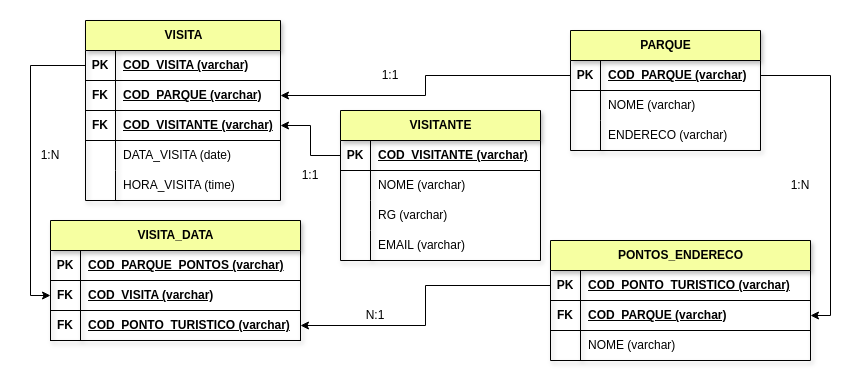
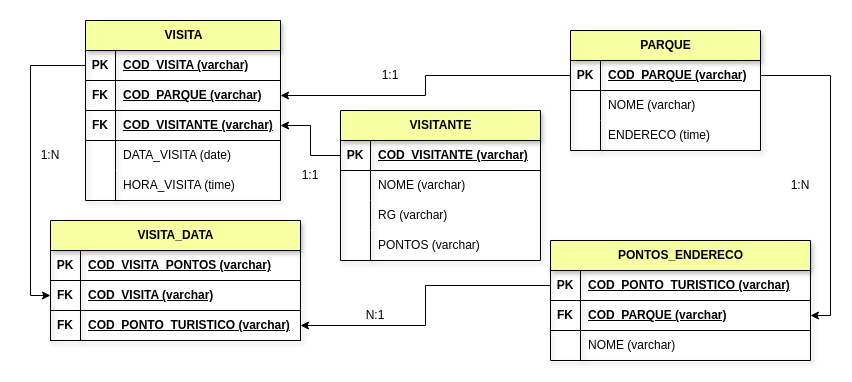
  <mxCell id="0" />
  <mxCell id="1" parent="0" />
  <mxCell id="2" value="VISITA" style="shape=table;startSize=30;container=1;collapsible=1;childLayout=tableLayout;fixedRows=1;rowLines=0;fontStyle=1;align=center;resizeLast=1;html=1;fillColor=#F6FFA1;shadow=1;" vertex="1" parent="1"><mxGeometry x="85" y="20" width="195.0" height="180" as="geometry" /></mxCell>
  <mxCell id="3" value="" style="shape=tableRow;horizontal=0;startSize=0;swimlaneHead=0;swimlaneBody=0;fillColor=none;collapsible=0;dropTarget=0;points=[[0,0.5],[1,0.5]];portConstraint=eastwest;top=0;left=0;right=0;bottom=1;" vertex="1" parent="2"><mxGeometry y="30" width="195.0" height="30" as="geometry" /></mxCell>
  <mxCell id="4" value="PK" style="shape=partialRectangle;connectable=0;fillColor=none;top=0;left=0;bottom=0;right=0;fontStyle=1;overflow=hidden;whiteSpace=wrap;html=1;" vertex="1" parent="3"><mxGeometry width="30" height="30" as="geometry"><mxRectangle width="30" height="30" as="alternateBounds" /></mxGeometry></mxCell>
  <mxCell id="5" value="COD_VISITA (varchar)" style="shape=partialRectangle;connectable=0;fillColor=none;top=0;left=0;bottom=0;right=0;align=left;spacingLeft=6;fontStyle=5;overflow=hidden;whiteSpace=wrap;html=1;" vertex="1" parent="3"><mxGeometry x="30" width="165.0" height="30" as="geometry"><mxRectangle width="165.0" height="30" as="alternateBounds" /></mxGeometry></mxCell>
  <mxCell id="6" value="" style="shape=tableRow;horizontal=0;startSize=0;swimlaneHead=0;swimlaneBody=0;fillColor=none;collapsible=0;dropTarget=0;points=[[0,0.5],[1,0.5]];portConstraint=eastwest;top=0;left=0;right=0;bottom=1;" vertex="1" parent="2"><mxGeometry y="60" width="195.0" height="30" as="geometry" /></mxCell>
  <mxCell id="7" value="FK" style="shape=partialRectangle;connectable=0;fillColor=none;top=0;left=0;bottom=0;right=0;fontStyle=1;overflow=hidden;whiteSpace=wrap;html=1;" vertex="1" parent="6"><mxGeometry width="30" height="30" as="geometry"><mxRectangle width="30" height="30" as="alternateBounds" /></mxGeometry></mxCell>
  <mxCell id="8" value="COD_PARQUE (varchar)" style="shape=partialRectangle;connectable=0;fillColor=none;top=0;left=0;bottom=0;right=0;align=left;spacingLeft=6;fontStyle=5;overflow=hidden;whiteSpace=wrap;html=1;" vertex="1" parent="6"><mxGeometry x="30" width="165.0" height="30" as="geometry"><mxRectangle width="165.0" height="30" as="alternateBounds" /></mxGeometry></mxCell>
  <mxCell id="9" value="" style="shape=tableRow;horizontal=0;startSize=0;swimlaneHead=0;swimlaneBody=0;fillColor=none;collapsible=0;dropTarget=0;points=[[0,0.5],[1,0.5]];portConstraint=eastwest;top=0;left=0;right=0;bottom=1;" vertex="1" parent="2"><mxGeometry y="90" width="195.0" height="30" as="geometry" /></mxCell>
  <mxCell id="10" value="FK" style="shape=partialRectangle;connectable=0;fillColor=none;top=0;left=0;bottom=0;right=0;fontStyle=1;overflow=hidden;whiteSpace=wrap;html=1;" vertex="1" parent="9"><mxGeometry width="30" height="30" as="geometry"><mxRectangle width="30" height="30" as="alternateBounds" /></mxGeometry></mxCell>
  <mxCell id="11" value="COD_VISITANTE (varchar)" style="shape=partialRectangle;connectable=0;fillColor=none;top=0;left=0;bottom=0;right=0;align=left;spacingLeft=6;fontStyle=5;overflow=hidden;whiteSpace=wrap;html=1;" vertex="1" parent="9"><mxGeometry x="30" width="165.0" height="30" as="geometry"><mxRectangle width="165.0" height="30" as="alternateBounds" /></mxGeometry></mxCell>
  <mxCell id="12" value="" style="shape=tableRow;horizontal=0;startSize=0;swimlaneHead=0;swimlaneBody=0;fillColor=none;collapsible=0;dropTarget=0;points=[[0,0.5],[1,0.5]];portConstraint=eastwest;top=0;left=0;right=0;bottom=0;" vertex="1" parent="2"><mxGeometry y="120" width="195.0" height="30" as="geometry" /></mxCell>
  <mxCell id="13" value="" style="shape=partialRectangle;connectable=0;fillColor=none;top=0;left=0;bottom=0;right=0;editable=1;overflow=hidden;whiteSpace=wrap;html=1;" vertex="1" parent="12"><mxGeometry width="30" height="30" as="geometry"><mxRectangle width="30" height="30" as="alternateBounds" /></mxGeometry></mxCell>
  <mxCell id="14" value="DATA_VISITA (date)" style="shape=partialRectangle;connectable=0;fillColor=none;top=0;left=0;bottom=0;right=0;align=left;spacingLeft=6;overflow=hidden;whiteSpace=wrap;html=1;" vertex="1" parent="12"><mxGeometry x="30" width="165.0" height="30" as="geometry"><mxRectangle width="165.0" height="30" as="alternateBounds" /></mxGeometry></mxCell>
  <mxCell id="15" value="" style="shape=tableRow;horizontal=0;startSize=0;swimlaneHead=0;swimlaneBody=0;fillColor=none;collapsible=0;dropTarget=0;points=[[0,0.5],[1,0.5]];portConstraint=eastwest;top=0;left=0;right=0;bottom=0;" vertex="1" parent="2"><mxGeometry y="150" width="195.0" height="30" as="geometry" /></mxCell>
  <mxCell id="16" value="" style="shape=partialRectangle;connectable=0;fillColor=none;top=0;left=0;bottom=0;right=0;editable=1;overflow=hidden;whiteSpace=wrap;html=1;" vertex="1" parent="15"><mxGeometry width="30" height="30" as="geometry"><mxRectangle width="30" height="30" as="alternateBounds" /></mxGeometry></mxCell>
  <mxCell id="17" value="HORA_VISITA (time)" style="shape=partialRectangle;connectable=0;fillColor=none;top=0;left=0;bottom=0;right=0;align=left;spacingLeft=6;overflow=hidden;whiteSpace=wrap;html=1;" vertex="1" parent="15"><mxGeometry x="30" width="165.0" height="30" as="geometry"><mxRectangle width="165.0" height="30" as="alternateBounds" /></mxGeometry></mxCell>
  <mxCell id="18" value="VISITANTE" style="shape=table;startSize=30;container=1;collapsible=1;childLayout=tableLayout;fixedRows=1;rowLines=0;fontStyle=1;align=center;resizeLast=1;html=1;fillColor=#F6FFA1;shadow=1;" vertex="1" parent="1"><mxGeometry x="340" y="110" width="200" height="150" as="geometry" /></mxCell>
  <mxCell id="19" value="" style="shape=tableRow;horizontal=0;startSize=0;swimlaneHead=0;swimlaneBody=0;fillColor=none;collapsible=0;dropTarget=0;points=[[0,0.5],[1,0.5]];portConstraint=eastwest;top=0;left=0;right=0;bottom=1;" vertex="1" parent="18"><mxGeometry y="30" width="200" height="30" as="geometry" /></mxCell>
  <mxCell id="20" value="PK" style="shape=partialRectangle;connectable=0;fillColor=none;top=0;left=0;bottom=0;right=0;fontStyle=1;overflow=hidden;whiteSpace=wrap;html=1;" vertex="1" parent="19"><mxGeometry width="30" height="30" as="geometry"><mxRectangle width="30" height="30" as="alternateBounds" /></mxGeometry></mxCell>
  <mxCell id="21" value="COD_VISITANTE (varchar)" style="shape=partialRectangle;connectable=0;fillColor=none;top=0;left=0;bottom=0;right=0;align=left;spacingLeft=6;fontStyle=5;overflow=hidden;whiteSpace=wrap;html=1;" vertex="1" parent="19"><mxGeometry x="30" width="170" height="30" as="geometry"><mxRectangle width="170" height="30" as="alternateBounds" /></mxGeometry></mxCell>
  <mxCell id="22" value="" style="shape=tableRow;horizontal=0;startSize=0;swimlaneHead=0;swimlaneBody=0;fillColor=none;collapsible=0;dropTarget=0;points=[[0,0.5],[1,0.5]];portConstraint=eastwest;top=0;left=0;right=0;bottom=0;" vertex="1" parent="18"><mxGeometry y="60" width="200" height="30" as="geometry" /></mxCell>
  <mxCell id="23" value="" style="shape=partialRectangle;connectable=0;fillColor=none;top=0;left=0;bottom=0;right=0;editable=1;overflow=hidden;whiteSpace=wrap;html=1;" vertex="1" parent="22"><mxGeometry width="30" height="30" as="geometry"><mxRectangle width="30" height="30" as="alternateBounds" /></mxGeometry></mxCell>
  <mxCell id="24" value="NOME (varchar)&amp;nbsp;" style="shape=partialRectangle;connectable=0;fillColor=none;top=0;left=0;bottom=0;right=0;align=left;spacingLeft=6;overflow=hidden;whiteSpace=wrap;html=1;" vertex="1" parent="22"><mxGeometry x="30" width="170" height="30" as="geometry"><mxRectangle width="170" height="30" as="alternateBounds" /></mxGeometry></mxCell>
  <mxCell id="25" value="" style="shape=tableRow;horizontal=0;startSize=0;swimlaneHead=0;swimlaneBody=0;fillColor=none;collapsible=0;dropTarget=0;points=[[0,0.5],[1,0.5]];portConstraint=eastwest;top=0;left=0;right=0;bottom=0;" vertex="1" parent="18"><mxGeometry y="90" width="200" height="30" as="geometry" /></mxCell>
  <mxCell id="26" value="" style="shape=partialRectangle;connectable=0;fillColor=none;top=0;left=0;bottom=0;right=0;editable=1;overflow=hidden;whiteSpace=wrap;html=1;" vertex="1" parent="25"><mxGeometry width="30" height="30" as="geometry"><mxRectangle width="30" height="30" as="alternateBounds" /></mxGeometry></mxCell>
  <mxCell id="27" value="RG (varchar)" style="shape=partialRectangle;connectable=0;fillColor=none;top=0;left=0;bottom=0;right=0;align=left;spacingLeft=6;overflow=hidden;whiteSpace=wrap;html=1;" vertex="1" parent="25"><mxGeometry x="30" width="170" height="30" as="geometry"><mxRectangle width="170" height="30" as="alternateBounds" /></mxGeometry></mxCell>
  <mxCell id="28" value="" style="shape=tableRow;horizontal=0;startSize=0;swimlaneHead=0;swimlaneBody=0;fillColor=none;collapsible=0;dropTarget=0;points=[[0,0.5],[1,0.5]];portConstraint=eastwest;top=0;left=0;right=0;bottom=0;" vertex="1" parent="18"><mxGeometry y="120" width="200" height="30" as="geometry" /></mxCell>
  <mxCell id="29" value="" style="shape=partialRectangle;connectable=0;fillColor=none;top=0;left=0;bottom=0;right=0;editable=1;overflow=hidden;whiteSpace=wrap;html=1;" vertex="1" parent="28"><mxGeometry width="30" height="30" as="geometry"><mxRectangle width="30" height="30" as="alternateBounds" /></mxGeometry></mxCell>
- <mxCell id="30" value="EMAIL (varchar)" style="shape=partialRectangle;connectable=0;fillColor=none;top=0;left=0;bottom=0;right=0;align=left;spacingLeft=6;overflow=hidden;whiteSpace=wrap;html=1;" vertex="1" parent="28"><mxGeometry x="30" width="170" height="30" as="geometry"><mxRectangle width="170" height="30" as="alternateBounds" /></mxGeometry></mxCell>
+ <mxCell id="30" value="PONTOS (varchar)" style="shape=partialRectangle;connectable=0;fillColor=none;top=0;left=0;bottom=0;right=0;align=left;spacingLeft=6;overflow=hidden;whiteSpace=wrap;html=1;" vertex="1" parent="28"><mxGeometry x="30" width="170" height="30" as="geometry"><mxRectangle width="170" height="30" as="alternateBounds" /></mxGeometry></mxCell>
  <mxCell id="31" value="PARQUE" style="shape=table;startSize=30;container=1;collapsible=1;childLayout=tableLayout;fixedRows=1;rowLines=0;fontStyle=1;align=center;resizeLast=1;html=1;fillColor=#F6FFA1;shadow=1;" vertex="1" parent="1"><mxGeometry x="570" y="30" width="190" height="120" as="geometry" /></mxCell>
  <mxCell id="32" value="" style="shape=tableRow;horizontal=0;startSize=0;swimlaneHead=0;swimlaneBody=0;fillColor=none;collapsible=0;dropTarget=0;points=[[0,0.5],[1,0.5]];portConstraint=eastwest;top=0;left=0;right=0;bottom=1;" vertex="1" parent="31"><mxGeometry y="30" width="190" height="30" as="geometry" /></mxCell>
  <mxCell id="33" value="PK" style="shape=partialRectangle;connectable=0;fillColor=none;top=0;left=0;bottom=0;right=0;fontStyle=1;overflow=hidden;whiteSpace=wrap;html=1;" vertex="1" parent="32"><mxGeometry width="30" height="30" as="geometry"><mxRectangle width="30" height="30" as="alternateBounds" /></mxGeometry></mxCell>
  <mxCell id="34" value="COD_PARQUE (varchar)" style="shape=partialRectangle;connectable=0;fillColor=none;top=0;left=0;bottom=0;right=0;align=left;spacingLeft=6;fontStyle=5;overflow=hidden;whiteSpace=wrap;html=1;" vertex="1" parent="32"><mxGeometry x="30" width="160" height="30" as="geometry"><mxRectangle width="160" height="30" as="alternateBounds" /></mxGeometry></mxCell>
  <mxCell id="35" value="" style="shape=tableRow;horizontal=0;startSize=0;swimlaneHead=0;swimlaneBody=0;fillColor=none;collapsible=0;dropTarget=0;points=[[0,0.5],[1,0.5]];portConstraint=eastwest;top=0;left=0;right=0;bottom=0;" vertex="1" parent="31"><mxGeometry y="60" width="190" height="30" as="geometry" /></mxCell>
  <mxCell id="36" value="" style="shape=partialRectangle;connectable=0;fillColor=none;top=0;left=0;bottom=0;right=0;editable=1;overflow=hidden;whiteSpace=wrap;html=1;" vertex="1" parent="35"><mxGeometry width="30" height="30" as="geometry"><mxRectangle width="30" height="30" as="alternateBounds" /></mxGeometry></mxCell>
  <mxCell id="37" value="NOME (varchar)" style="shape=partialRectangle;connectable=0;fillColor=none;top=0;left=0;bottom=0;right=0;align=left;spacingLeft=6;overflow=hidden;whiteSpace=wrap;html=1;" vertex="1" parent="35"><mxGeometry x="30" width="160" height="30" as="geometry"><mxRectangle width="160" height="30" as="alternateBounds" /></mxGeometry></mxCell>
  <mxCell id="38" value="" style="shape=tableRow;horizontal=0;startSize=0;swimlaneHead=0;swimlaneBody=0;fillColor=none;collapsible=0;dropTarget=0;points=[[0,0.5],[1,0.5]];portConstraint=eastwest;top=0;left=0;right=0;bottom=0;" vertex="1" parent="31"><mxGeometry y="90" width="190" height="30" as="geometry" /></mxCell>
  <mxCell id="39" value="" style="shape=partialRectangle;connectable=0;fillColor=none;top=0;left=0;bottom=0;right=0;editable=1;overflow=hidden;whiteSpace=wrap;html=1;" vertex="1" parent="38"><mxGeometry width="30" height="30" as="geometry"><mxRectangle width="30" height="30" as="alternateBounds" /></mxGeometry></mxCell>
- <mxCell id="40" value="ENDERECO (varchar)" style="shape=partialRectangle;connectable=0;fillColor=none;top=0;left=0;bottom=0;right=0;align=left;spacingLeft=6;overflow=hidden;whiteSpace=wrap;html=1;" vertex="1" parent="38"><mxGeometry x="30" width="160" height="30" as="geometry"><mxRectangle width="160" height="30" as="alternateBounds" /></mxGeometry></mxCell>
+ <mxCell id="40" value="ENDERECO (time)" style="shape=partialRectangle;connectable=0;fillColor=none;top=0;left=0;bottom=0;right=0;align=left;spacingLeft=6;overflow=hidden;whiteSpace=wrap;html=1;" vertex="1" parent="38"><mxGeometry x="30" width="160" height="30" as="geometry"><mxRectangle width="160" height="30" as="alternateBounds" /></mxGeometry></mxCell>
  <mxCell id="41" value="PONTOS_ENDERECO" style="shape=table;startSize=30;container=1;collapsible=1;childLayout=tableLayout;fixedRows=1;rowLines=0;fontStyle=1;align=center;resizeLast=1;html=1;fillColor=#F6FFA1;shadow=1;" vertex="1" parent="1"><mxGeometry x="550" y="240" width="260" height="120" as="geometry" /></mxCell>
  <mxCell id="42" value="" style="shape=tableRow;horizontal=0;startSize=0;swimlaneHead=0;swimlaneBody=0;fillColor=none;collapsible=0;dropTarget=0;points=[[0,0.5],[1,0.5]];portConstraint=eastwest;top=0;left=0;right=0;bottom=1;" vertex="1" parent="41"><mxGeometry y="30" width="260" height="30" as="geometry" /></mxCell>
  <mxCell id="43" value="PK" style="shape=partialRectangle;connectable=0;fillColor=none;top=0;left=0;bottom=0;right=0;fontStyle=1;overflow=hidden;whiteSpace=wrap;html=1;" vertex="1" parent="42"><mxGeometry width="30" height="30" as="geometry"><mxRectangle width="30" height="30" as="alternateBounds" /></mxGeometry></mxCell>
  <mxCell id="44" value="COD_PONTO_TURISTICO (varchar)" style="shape=partialRectangle;connectable=0;fillColor=none;top=0;left=0;bottom=0;right=0;align=left;spacingLeft=6;fontStyle=5;overflow=hidden;whiteSpace=wrap;html=1;" vertex="1" parent="42"><mxGeometry x="30" width="230" height="30" as="geometry"><mxRectangle width="230" height="30" as="alternateBounds" /></mxGeometry></mxCell>
  <mxCell id="45" value="" style="shape=tableRow;horizontal=0;startSize=0;swimlaneHead=0;swimlaneBody=0;fillColor=none;collapsible=0;dropTarget=0;points=[[0,0.5],[1,0.5]];portConstraint=eastwest;top=0;left=0;right=0;bottom=1;" vertex="1" parent="41"><mxGeometry y="60" width="260" height="30" as="geometry" /></mxCell>
  <mxCell id="46" value="FK" style="shape=partialRectangle;connectable=0;fillColor=none;top=0;left=0;bottom=0;right=0;fontStyle=1;overflow=hidden;whiteSpace=wrap;html=1;" vertex="1" parent="45"><mxGeometry width="30" height="30" as="geometry"><mxRectangle width="30" height="30" as="alternateBounds" /></mxGeometry></mxCell>
  <mxCell id="47" value="COD_PARQUE (varchar)" style="shape=partialRectangle;connectable=0;fillColor=none;top=0;left=0;bottom=0;right=0;align=left;spacingLeft=6;fontStyle=5;overflow=hidden;whiteSpace=wrap;html=1;" vertex="1" parent="45"><mxGeometry x="30" width="230" height="30" as="geometry"><mxRectangle width="230" height="30" as="alternateBounds" /></mxGeometry></mxCell>
  <mxCell id="48" value="" style="shape=tableRow;horizontal=0;startSize=0;swimlaneHead=0;swimlaneBody=0;fillColor=none;collapsible=0;dropTarget=0;points=[[0,0.5],[1,0.5]];portConstraint=eastwest;top=0;left=0;right=0;bottom=0;" vertex="1" parent="41"><mxGeometry y="90" width="260" height="30" as="geometry" /></mxCell>
  <mxCell id="49" value="" style="shape=partialRectangle;connectable=0;fillColor=none;top=0;left=0;bottom=0;right=0;editable=1;overflow=hidden;whiteSpace=wrap;html=1;" vertex="1" parent="48"><mxGeometry width="30" height="30" as="geometry"><mxRectangle width="30" height="30" as="alternateBounds" /></mxGeometry></mxCell>
  <mxCell id="50" value="NOME (varchar)" style="shape=partialRectangle;connectable=0;fillColor=none;top=0;left=0;bottom=0;right=0;align=left;spacingLeft=6;overflow=hidden;whiteSpace=wrap;html=1;" vertex="1" parent="48"><mxGeometry x="30" width="230" height="30" as="geometry"><mxRectangle width="230" height="30" as="alternateBounds" /></mxGeometry></mxCell>
  <mxCell id="51" style="edgeStyle=orthogonalEdgeStyle;rounded=0;orthogonalLoop=1;jettySize=auto;html=1;entryX=1;entryY=0.5;entryDx=0;entryDy=0;" edge="1" parent="1" source="32" target="45"><mxGeometry relative="1" as="geometry" /></mxCell>
  <mxCell id="52" value="VISITA_DATA" style="shape=table;startSize=30;container=1;collapsible=1;childLayout=tableLayout;fixedRows=1;rowLines=0;fontStyle=1;align=center;resizeLast=1;html=1;fillColor=#F6FFA1;shadow=1;" vertex="1" parent="1"><mxGeometry x="50" y="220" width="250.0" height="120" as="geometry" /></mxCell>
  <mxCell id="53" value="" style="shape=tableRow;horizontal=0;startSize=0;swimlaneHead=0;swimlaneBody=0;fillColor=none;collapsible=0;dropTarget=0;points=[[0,0.5],[1,0.5]];portConstraint=eastwest;top=0;left=0;right=0;bottom=1;" vertex="1" parent="52"><mxGeometry y="30" width="250.0" height="30" as="geometry" /></mxCell>
  <mxCell id="54" value="PK" style="shape=partialRectangle;connectable=0;fillColor=none;top=0;left=0;bottom=0;right=0;fontStyle=1;overflow=hidden;whiteSpace=wrap;html=1;" vertex="1" parent="53"><mxGeometry width="30" height="30" as="geometry"><mxRectangle width="30" height="30" as="alternateBounds" /></mxGeometry></mxCell>
- <mxCell id="55" value="COD_PARQUE_PONTOS (varchar)" style="shape=partialRectangle;connectable=0;fillColor=none;top=0;left=0;bottom=0;right=0;align=left;spacingLeft=6;fontStyle=5;overflow=hidden;whiteSpace=wrap;html=1;" vertex="1" parent="53"><mxGeometry x="30" width="220.0" height="30" as="geometry"><mxRectangle width="220.0" height="30" as="alternateBounds" /></mxGeometry></mxCell>
+ <mxCell id="55" value="COD_VISITA_PONTOS (varchar)" style="shape=partialRectangle;connectable=0;fillColor=none;top=0;left=0;bottom=0;right=0;align=left;spacingLeft=6;fontStyle=5;overflow=hidden;whiteSpace=wrap;html=1;" vertex="1" parent="53"><mxGeometry x="30" width="220.0" height="30" as="geometry"><mxRectangle width="220.0" height="30" as="alternateBounds" /></mxGeometry></mxCell>
  <mxCell id="56" value="" style="shape=tableRow;horizontal=0;startSize=0;swimlaneHead=0;swimlaneBody=0;fillColor=none;collapsible=0;dropTarget=0;points=[[0,0.5],[1,0.5]];portConstraint=eastwest;top=0;left=0;right=0;bottom=1;" vertex="1" parent="52"><mxGeometry y="60" width="250.0" height="30" as="geometry" /></mxCell>
  <mxCell id="57" value="FK" style="shape=partialRectangle;connectable=0;fillColor=none;top=0;left=0;bottom=0;right=0;fontStyle=1;overflow=hidden;whiteSpace=wrap;html=1;" vertex="1" parent="56"><mxGeometry width="30" height="30" as="geometry"><mxRectangle width="30" height="30" as="alternateBounds" /></mxGeometry></mxCell>
  <mxCell id="58" value="COD_VISITA (varchar)" style="shape=partialRectangle;connectable=0;fillColor=none;top=0;left=0;bottom=0;right=0;align=left;spacingLeft=6;fontStyle=5;overflow=hidden;whiteSpace=wrap;html=1;" vertex="1" parent="56"><mxGeometry x="30" width="220.0" height="30" as="geometry"><mxRectangle width="220.0" height="30" as="alternateBounds" /></mxGeometry></mxCell>
  <mxCell id="59" value="" style="shape=tableRow;horizontal=0;startSize=0;swimlaneHead=0;swimlaneBody=0;fillColor=none;collapsible=0;dropTarget=0;points=[[0,0.5],[1,0.5]];portConstraint=eastwest;top=0;left=0;right=0;bottom=1;" vertex="1" parent="52"><mxGeometry y="90" width="250.0" height="30" as="geometry" /></mxCell>
  <mxCell id="60" value="FK" style="shape=partialRectangle;connectable=0;fillColor=none;top=0;left=0;bottom=0;right=0;fontStyle=1;overflow=hidden;whiteSpace=wrap;html=1;" vertex="1" parent="59"><mxGeometry width="30" height="30" as="geometry"><mxRectangle width="30" height="30" as="alternateBounds" /></mxGeometry></mxCell>
  <mxCell id="61" value="COD_PONTO_TURISTICO (varchar)" style="shape=partialRectangle;connectable=0;fillColor=none;top=0;left=0;bottom=0;right=0;align=left;spacingLeft=6;fontStyle=5;overflow=hidden;whiteSpace=wrap;html=1;" vertex="1" parent="59"><mxGeometry x="30" width="220.0" height="30" as="geometry"><mxRectangle width="220.0" height="30" as="alternateBounds" /></mxGeometry></mxCell>
  <mxCell id="62" style="edgeStyle=orthogonalEdgeStyle;rounded=0;orthogonalLoop=1;jettySize=auto;html=1;entryX=0;entryY=0.5;entryDx=0;entryDy=0;" edge="1" parent="1" source="3" target="56"><mxGeometry relative="1" as="geometry" /></mxCell>
  <mxCell id="63" style="edgeStyle=orthogonalEdgeStyle;rounded=0;orthogonalLoop=1;jettySize=auto;html=1;entryX=1;entryY=0.5;entryDx=0;entryDy=0;" edge="1" parent="1" source="42" target="59"><mxGeometry relative="1" as="geometry" /></mxCell>
  <mxCell id="64" style="edgeStyle=orthogonalEdgeStyle;rounded=0;orthogonalLoop=1;jettySize=auto;html=1;entryX=1;entryY=0.5;entryDx=0;entryDy=0;exitX=0;exitY=0.5;exitDx=0;exitDy=0;" edge="1" parent="1" source="32" target="6"><mxGeometry relative="1" as="geometry"><mxPoint x="560" y="140" as="sourcePoint" /></mxGeometry></mxCell>
  <mxCell id="65" style="edgeStyle=orthogonalEdgeStyle;rounded=0;orthogonalLoop=1;jettySize=auto;html=1;exitX=0;exitY=0.5;exitDx=0;exitDy=0;entryX=1;entryY=0.5;entryDx=0;entryDy=0;" edge="1" parent="1" source="19" target="9"><mxGeometry relative="1" as="geometry" /></mxCell>
  <mxCell id="66" value="1:1" style="text;html=1;strokeColor=none;fillColor=none;align=center;verticalAlign=middle;whiteSpace=wrap;rounded=0;" vertex="1" parent="1"><mxGeometry x="360" y="60" width="60" height="30" as="geometry" /></mxCell>
  <mxCell id="67" value="1:1" style="text;html=1;strokeColor=none;fillColor=none;align=center;verticalAlign=middle;whiteSpace=wrap;rounded=0;" vertex="1" parent="1"><mxGeometry x="280" y="160" width="60" height="30" as="geometry" /></mxCell>
  <mxCell id="68" value="1:N" style="text;html=1;strokeColor=none;fillColor=none;align=center;verticalAlign=middle;whiteSpace=wrap;rounded=0;" vertex="1" parent="1"><mxGeometry x="20" y="140" width="60" height="30" as="geometry" /></mxCell>
  <mxCell id="69" value="1:N" style="text;html=1;strokeColor=none;fillColor=none;align=center;verticalAlign=middle;whiteSpace=wrap;rounded=0;" vertex="1" parent="1"><mxGeometry x="770" y="170" width="60" height="30" as="geometry" /></mxCell>
  <mxCell id="70" value="N:1" style="text;html=1;strokeColor=none;fillColor=none;align=center;verticalAlign=middle;whiteSpace=wrap;rounded=0;" vertex="1" parent="1"><mxGeometry x="345" y="300" width="60" height="30" as="geometry" /></mxCell>
